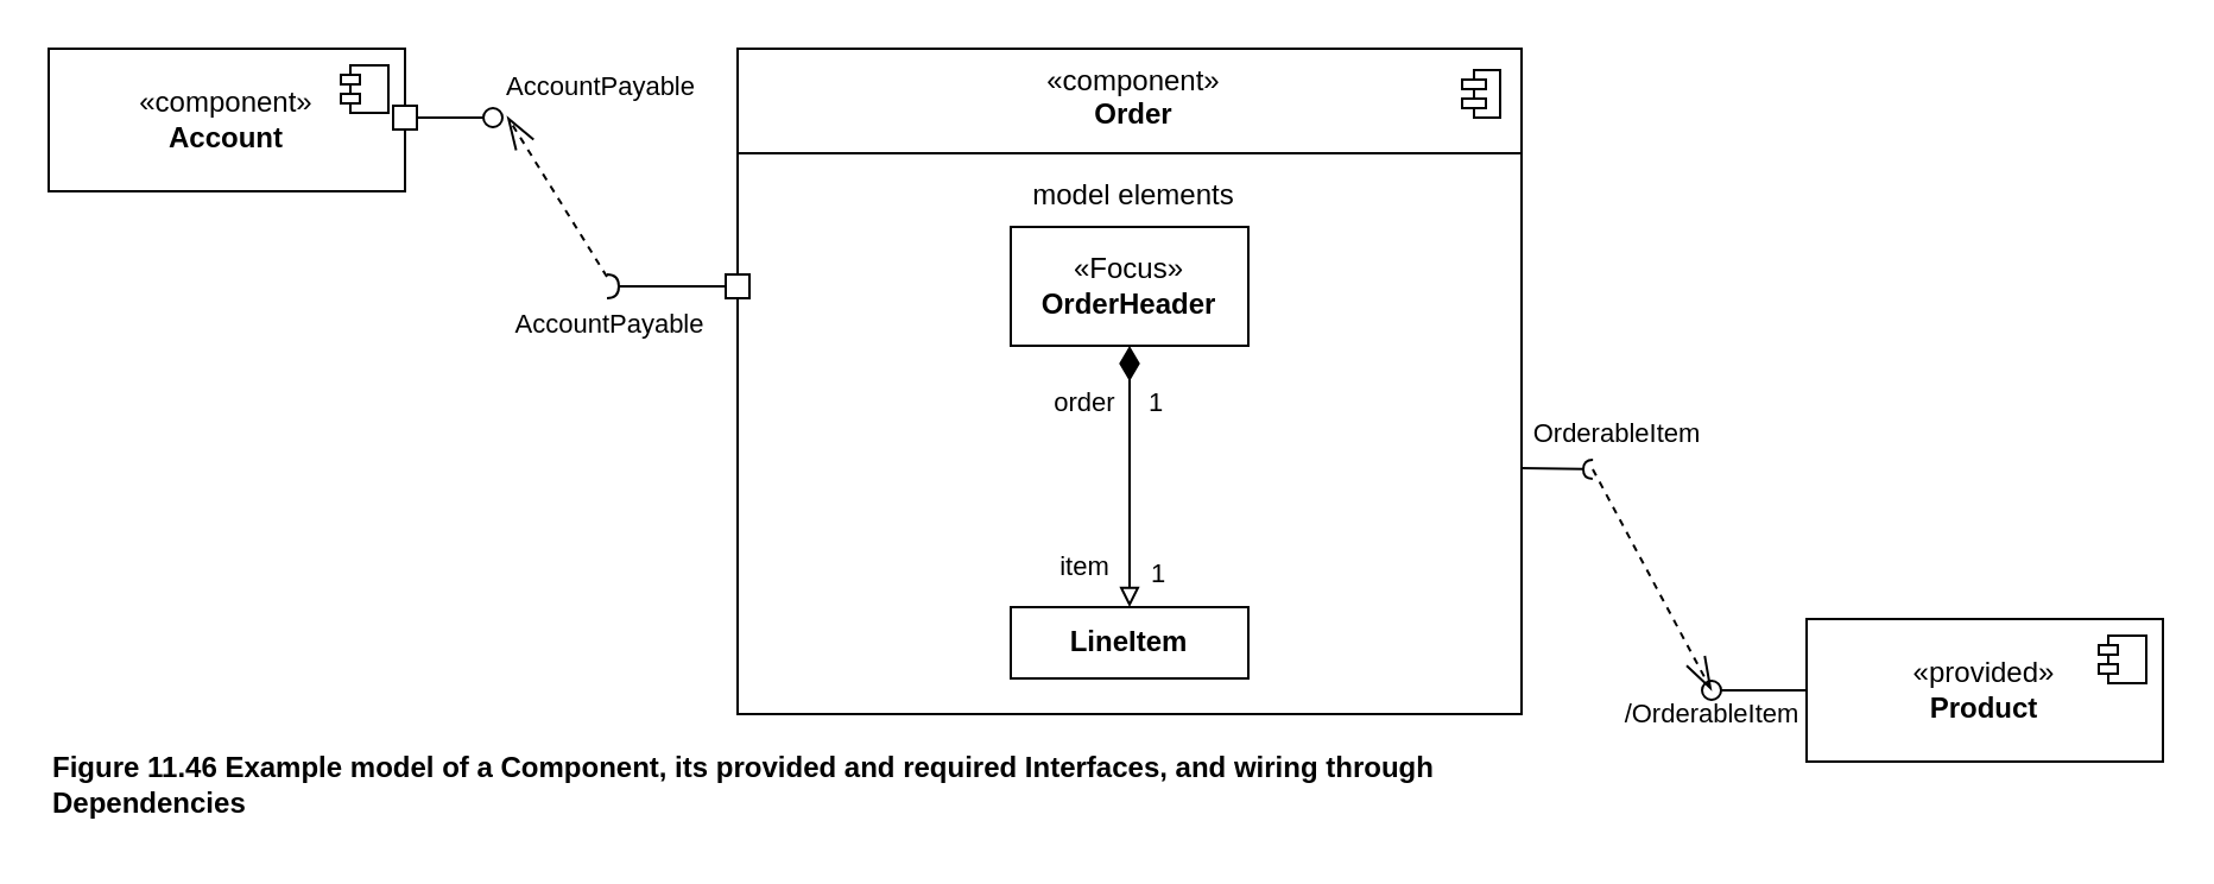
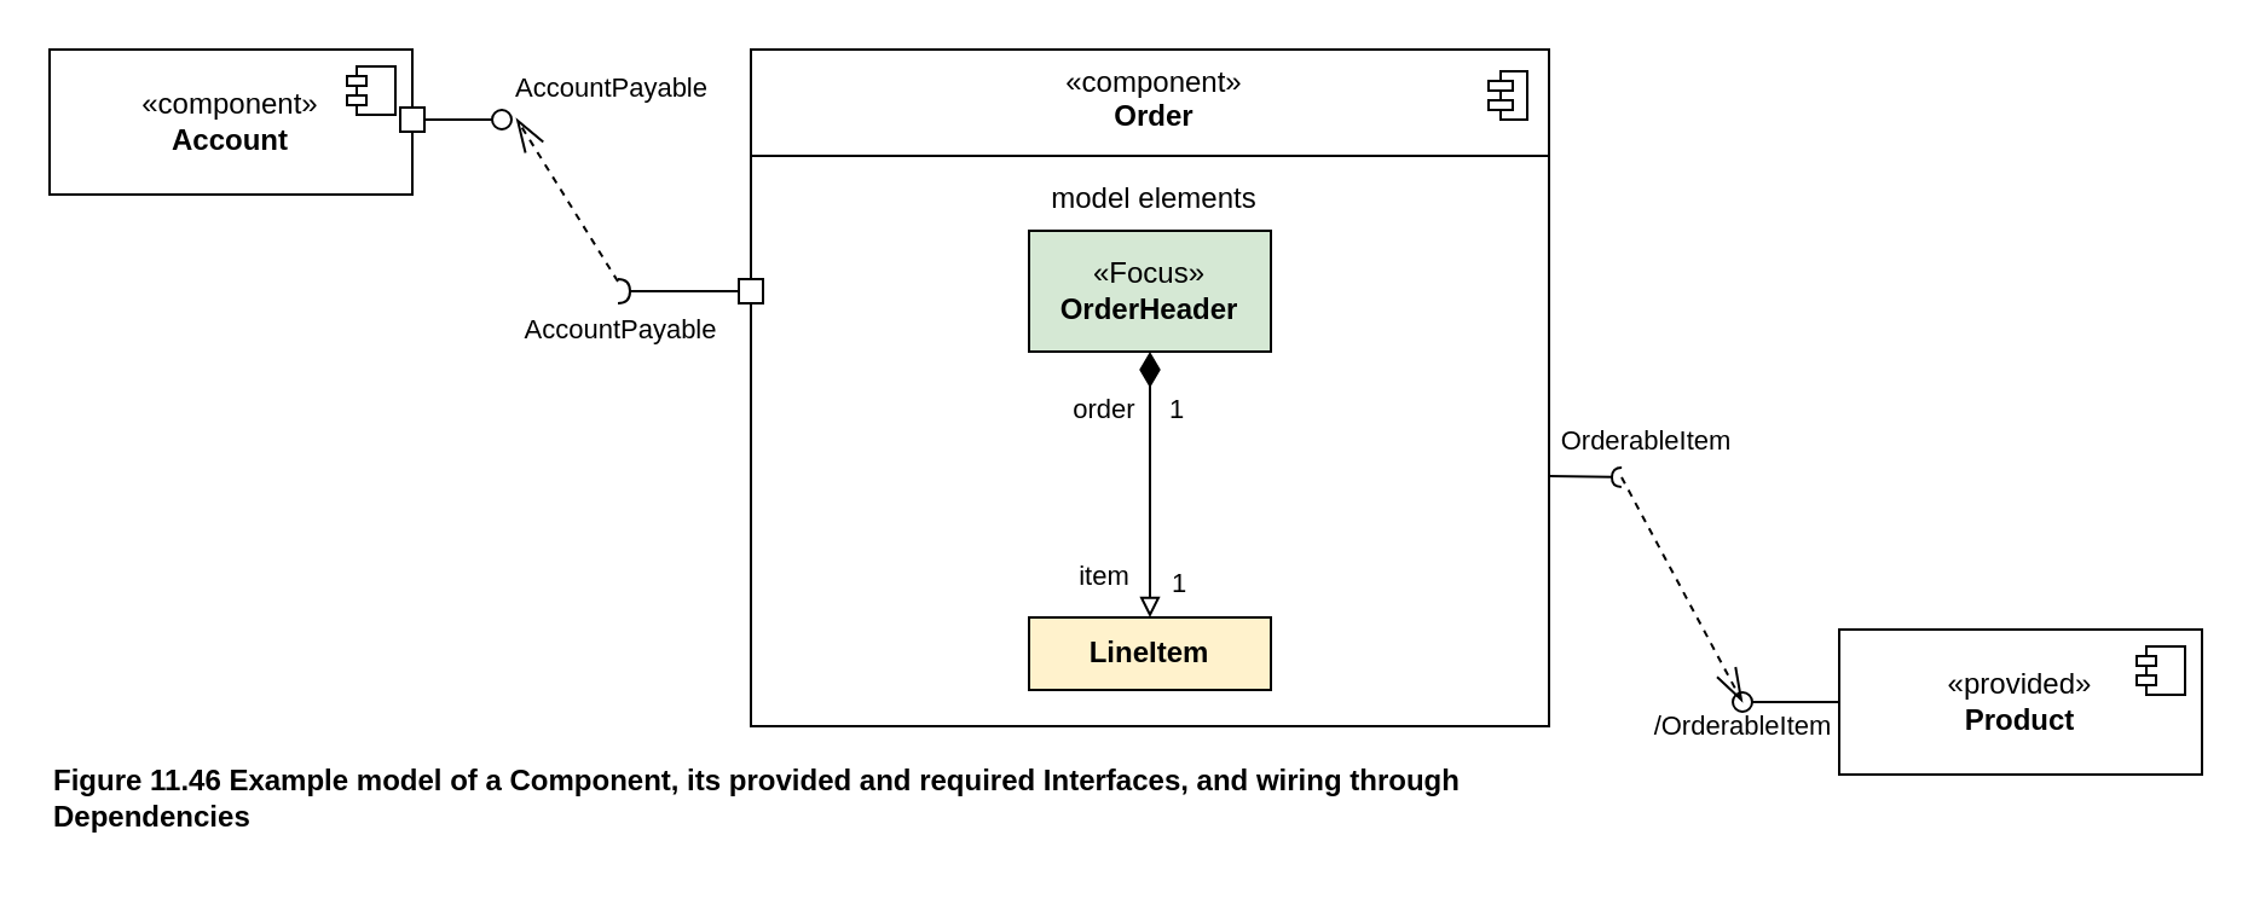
  <mxCell id="0" />
  <mxCell id="1" parent="0" />
  <mxCell id="2" value="" style="fontStyle=1;align=center;verticalAlign=middle;childLayout=stackLayout;horizontal=1;horizontalStack=0;resizeParent=1;resizeParentMax=0;resizeLast=0;marginBottom=0;" vertex="1" parent="1"><mxGeometry x="310" y="20" width="330" height="280" as="geometry" /></mxCell>
  <mxCell id="3" value="«component»&lt;br&gt;&lt;b&gt;Order&lt;/b&gt;" style="html=1;align=center;spacingLeft=4;verticalAlign=top;strokeColor=none;fillColor=none;whiteSpace=wrap;" vertex="1" parent="2"><mxGeometry width="330" height="40" as="geometry" /></mxCell>
  <mxCell id="4" value="" style="shape=module;jettyWidth=10;jettyHeight=4;" vertex="1" parent="3"><mxGeometry x="1" width="16" height="20" relative="1" as="geometry"><mxPoint x="-25" y="9" as="offset" /></mxGeometry></mxCell>
  <mxCell id="5" value="" style="line;strokeWidth=1;fillColor=none;align=left;verticalAlign=middle;spacingTop=-1;spacingLeft=3;spacingRight=3;rotatable=0;labelPosition=right;points=[];portConstraint=eastwest;" vertex="1" parent="2"><mxGeometry y="40" width="330" height="8" as="geometry" /></mxCell>
  <mxCell id="6" value="model elements" style="html=1;align=center;spacingLeft=4;verticalAlign=top;strokeColor=none;fillColor=none;whiteSpace=wrap;" vertex="1" parent="2"><mxGeometry y="48" width="330" height="25" as="geometry" /></mxCell>
  <mxCell id="7" style="rounded=0;orthogonalLoop=1;jettySize=auto;html=1;verticalAlign=bottom;labelBackgroundColor=none;startArrow=halfCircle;startFill=0;startSize=2;endArrow=none;entryX=1;entryY=0.5;entryDx=0;entryDy=0;" edge="1" parent="2" target="9"><mxGeometry relative="1" as="geometry"><mxPoint x="360" y="177" as="sourcePoint" /></mxGeometry></mxCell>
  <mxCell id="8" value="OrderableItem" style="edgeLabel;html=1;align=center;verticalAlign=middle;resizable=0;points=[];" vertex="1" connectable="0" parent="7"><mxGeometry x="-0.253" y="2" relative="1" as="geometry"><mxPoint x="21" y="-17" as="offset" /></mxGeometry></mxCell>
  <mxCell id="9" value="&amp;nbsp;" style="html=1;align=left;spacingLeft=4;verticalAlign=top;strokeColor=none;fillColor=none;whiteSpace=wrap;" vertex="1" parent="2"><mxGeometry y="73" width="330" height="207" as="geometry" /></mxCell>
  <mxCell id="10" value="" style="group" vertex="1" connectable="0" parent="1"><mxGeometry x="425" y="115" width="100" height="170" as="geometry" /></mxCell>
- <mxCell id="11" value="«Focus»&lt;br&gt;&lt;b&gt;OrderHeader&lt;/b&gt;" style="whiteSpace=wrap;html=1;" vertex="1" parent="10"><mxGeometry y="-20" width="100" height="50" as="geometry" /></mxCell>
- <mxCell id="12" value="&lt;b&gt;LineItem&lt;/b&gt;" style="whiteSpace=wrap;html=1;" vertex="1" parent="10"><mxGeometry y="140" width="100" height="30" as="geometry" /></mxCell>
+ <mxCell id="11" value="«Focus»&lt;br&gt;&lt;b&gt;OrderHeader&lt;/b&gt;" style="whiteSpace=wrap;html=1;fillColor=#d5e8d4;" vertex="1" parent="10"><mxGeometry y="-20" width="100" height="50" as="geometry" /></mxCell>
+ <mxCell id="12" value="&lt;b&gt;LineItem&lt;/b&gt;" style="whiteSpace=wrap;html=1;fillColor=#fff2cc;" vertex="1" parent="10"><mxGeometry y="140" width="100" height="30" as="geometry" /></mxCell>
  <mxCell id="13" style="edgeStyle=orthogonalEdgeStyle;rounded=0;orthogonalLoop=1;jettySize=auto;html=1;startArrow=diamondThin;startFill=1;startSize=12;endArrow=block;endFill=0;" edge="1" parent="10" source="11" target="12"><mxGeometry relative="1" as="geometry" /></mxCell>
  <mxCell id="14" value="1" style="edgeLabel;html=1;align=center;verticalAlign=middle;resizable=0;points=[];" vertex="1" connectable="0" parent="13"><mxGeometry x="-0.582" relative="1" as="geometry"><mxPoint x="10" as="offset" /></mxGeometry></mxCell>
  <mxCell id="15" value="order" style="edgeLabel;html=1;align=center;verticalAlign=middle;resizable=0;points=[];" vertex="1" connectable="0" parent="13"><mxGeometry x="-0.582" relative="1" as="geometry"><mxPoint x="-20" as="offset" /></mxGeometry></mxCell>
  <mxCell id="16" value="item" style="edgeLabel;html=1;align=center;verticalAlign=middle;resizable=0;points=[];" vertex="1" connectable="0" parent="13"><mxGeometry x="0.582" y="-2" relative="1" as="geometry"><mxPoint x="-18" y="5" as="offset" /></mxGeometry></mxCell>
  <mxCell id="17" value="1" style="edgeLabel;html=1;align=center;verticalAlign=middle;resizable=0;points=[];" vertex="1" connectable="0" parent="13"><mxGeometry x="0.727" y="1" relative="1" as="geometry"><mxPoint x="10" as="offset" /></mxGeometry></mxCell>
  <mxCell id="18" value="«provided»&lt;br&gt;&lt;b&gt;Product&lt;/b&gt;" style="html=1;dropTarget=0;whiteSpace=wrap;" vertex="1" parent="1"><mxGeometry x="760" y="260" width="150" height="60" as="geometry" /></mxCell>
  <mxCell id="19" value="" style="shape=module;jettyWidth=8;jettyHeight=4;" vertex="1" parent="18"><mxGeometry x="1" width="20" height="20" relative="1" as="geometry"><mxPoint x="-27" y="7" as="offset" /></mxGeometry></mxCell>
  <mxCell id="20" value="/OrderableItem" style="html=1;verticalAlign=top;labelBackgroundColor=none;startArrow=oval;startFill=0;startSize=8;endArrow=none;rounded=0;" edge="1" parent="1" target="18"><mxGeometry x="-1" y="3" relative="1" as="geometry"><mxPoint x="720" y="290" as="sourcePoint" /><mxPoint x="780" y="289.5" as="targetPoint" /></mxGeometry></mxCell>
  <mxCell id="21" value="" style="endArrow=openThin;startArrow=none;endFill=0;startFill=0;endSize=12;html=1;verticalAlign=bottom;dashed=1;labelBackgroundColor=none;rounded=0;" edge="1" parent="1"><mxGeometry width="160" relative="1" as="geometry"><mxPoint x="670" y="197" as="sourcePoint" /><mxPoint x="720" y="290" as="targetPoint" /></mxGeometry></mxCell>
  <mxCell id="22" value="«component»&lt;br&gt;&lt;b&gt;Account&lt;/b&gt;" style="html=1;dropTarget=0;whiteSpace=wrap;" vertex="1" parent="1"><mxGeometry y="20" width="150" height="60" as="geometry" x="20" /></mxCell>
  <mxCell id="23" value="" style="shape=module;jettyWidth=8;jettyHeight=4;" vertex="1" parent="22"><mxGeometry x="1" width="20" height="20" relative="1" as="geometry"><mxPoint x="-27" y="7" as="offset" /></mxGeometry></mxCell>
  <mxCell id="24" value="" style="group" vertex="1" connectable="0" parent="1"><mxGeometry x="165" y="44" width="60" height="10" as="geometry" /></mxCell>
  <mxCell id="25" value="" style="html=1;rounded=0;align=left;verticalAlign=bottom;labelPosition=right;verticalLabelPosition=top;fontSize=11;direction=south;" vertex="1" parent="24"><mxGeometry width="10" height="10" as="geometry" /></mxCell>
  <mxCell id="26" value="" style="endArrow=none;html=1;rounded=0;align=center;verticalAlign=top;endFill=0;labelBackgroundColor=none;endSize=2;" edge="1" parent="24" source="25" target="27"><mxGeometry relative="1" as="geometry" /></mxCell>
  <mxCell id="27" value="AccountPayable" style="ellipse;html=1;fontSize=11;align=left;fillColor=none;points=[];aspect=fixed;resizable=0;verticalAlign=bottom;labelPosition=right;verticalLabelPosition=top;flipH=1;" vertex="1" parent="24"><mxGeometry x="38" y="1" width="8" height="8" as="geometry" /></mxCell>
  <mxCell id="28" value="" style="html=1;rounded=0;verticalAlign=top;align=left;rotation=-180;flipV=1;" vertex="1" parent="1"><mxGeometry x="305" y="115" width="10" height="10" as="geometry" /></mxCell>
  <mxCell id="29" value="" style="endArrow=none;html=1;rounded=0;align=center;verticalAlign=top;endFill=0;labelBackgroundColor=none;endSize=2;" edge="1" parent="1" source="28" target="31"><mxGeometry relative="1" as="geometry" /></mxCell>
  <mxCell id="30" value="AccountPayable" style="edgeLabel;html=1;align=center;verticalAlign=middle;resizable=0;points=[];" vertex="1" connectable="0" parent="29"><mxGeometry x="0.496" relative="1" as="geometry"><mxPoint x="-16" y="15" as="offset" /></mxGeometry></mxCell>
  <mxCell id="31" value="" style="shape=requiredInterface;html=1;fontSize=11;align=center;fillColor=none;points=[];aspect=fixed;resizable=0;verticalAlign=bottom;labelPosition=center;verticalLabelPosition=top;flipH=1;rotation=-180;" vertex="1" parent="1"><mxGeometry x="255" y="115" width="5" height="10" as="geometry" /></mxCell>
  <mxCell id="32" value="" style="edgeStyle=none;orthogonalLoop=1;jettySize=auto;html=1;rounded=0;entryX=-0.25;entryY=0.438;entryDx=0;entryDy=0;entryPerimeter=0;dashed=1;endArrow=openThin;endFill=0;endSize=12;" edge="1" parent="1" source="31" target="27"><mxGeometry width="100" relative="1" as="geometry"><mxPoint x="210" y="120" as="sourcePoint" /><mxPoint x="310" y="120" as="targetPoint" /><Array as="points" /></mxGeometry></mxCell>
  <mxCell id="33" value="&lt;div&gt;&lt;b&gt;Figure 11.46 Example model of a Component, its provided and required Interfaces, and wiring through&lt;/b&gt;&lt;/div&gt;&lt;div&gt;&lt;b&gt;Dependencies&lt;/b&gt;&lt;/div&gt;" style="text;html=1;align=left;verticalAlign=middle;resizable=0;points=[];autosize=1;strokeColor=none;fillColor=none;" vertex="1" parent="1"><mxGeometry y="310" width="600" height="40" as="geometry" x="20" /></mxCell>
